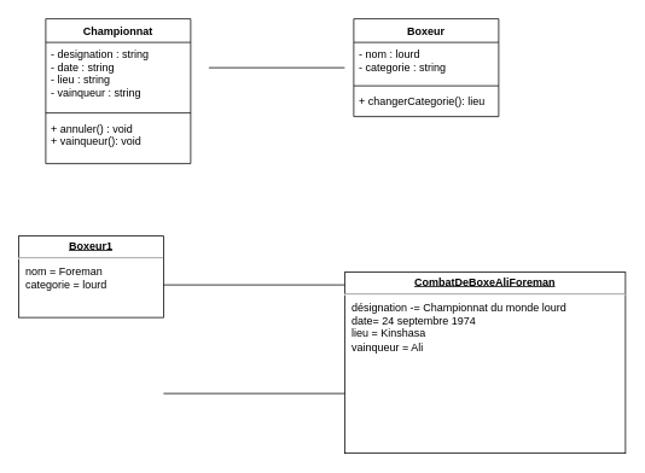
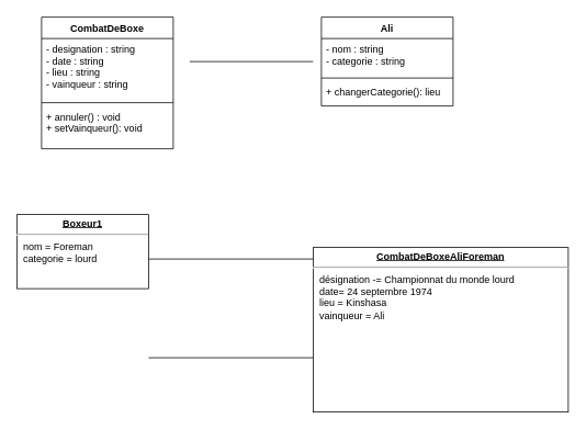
  <mxCell id="0" />
  <mxCell id="1" parent="0" />
- <mxCell id="2" value="Championnat" style="swimlane;fontStyle=1;align=center;verticalAlign=top;childLayout=stackLayout;horizontal=1;startSize=26;horizontalStack=0;resizeParent=1;resizeParentMax=0;resizeLast=0;collapsible=1;marginBottom=0;" vertex="1" parent="1"><mxGeometry x="50" y="20" width="160" height="160" as="geometry" /></mxCell>
+ <mxCell id="2" value="CombatDeBoxe" style="swimlane;fontStyle=1;align=center;verticalAlign=top;childLayout=stackLayout;horizontal=1;startSize=26;horizontalStack=0;resizeParent=1;resizeParentMax=0;resizeLast=0;collapsible=1;marginBottom=0;" vertex="1" parent="1"><mxGeometry x="50" y="20" width="160" height="160" as="geometry" /></mxCell>
  <mxCell id="3" value="- designation : string&#10;- date : string&#10;- lieu : string&#10;- vainqueur : string" style="text;strokeColor=none;fillColor=none;align=left;verticalAlign=top;spacingLeft=4;spacingRight=4;overflow=hidden;rotatable=0;points=[[0,0.5],[1,0.5]];portConstraint=eastwest;" vertex="1" parent="2"><mxGeometry y="26" width="160" height="74" as="geometry" /></mxCell>
  <mxCell id="4" value="" style="line;strokeWidth=1;fillColor=none;align=left;verticalAlign=middle;spacingTop=-1;spacingLeft=3;spacingRight=3;rotatable=0;labelPosition=right;points=[];portConstraint=eastwest;strokeColor=inherit;" vertex="1" parent="2"><mxGeometry y="100" width="160" height="8" as="geometry" /></mxCell>
- <mxCell id="5" value="+ annuler() : void&#10;+ vainqueur(): void" style="text;strokeColor=none;fillColor=none;align=left;verticalAlign=top;spacingLeft=4;spacingRight=4;overflow=hidden;rotatable=0;points=[[0,0.5],[1,0.5]];portConstraint=eastwest;" vertex="1" parent="2"><mxGeometry y="108" width="160" height="52" as="geometry" /></mxCell>
- <mxCell id="6" value="Boxeur" style="swimlane;fontStyle=1;align=center;verticalAlign=top;childLayout=stackLayout;horizontal=1;startSize=26;horizontalStack=0;resizeParent=1;resizeParentMax=0;resizeLast=0;collapsible=1;marginBottom=0;" vertex="1" parent="1"><mxGeometry x="390" y="20" width="160" height="108" as="geometry" /></mxCell>
- <mxCell id="7" value="- nom : lourd&#10;- categorie : string" style="text;strokeColor=none;fillColor=none;align=left;verticalAlign=top;spacingLeft=4;spacingRight=4;overflow=hidden;rotatable=0;points=[[0,0.5],[1,0.5]];portConstraint=eastwest;" vertex="1" parent="6"><mxGeometry y="26" width="160" height="44" as="geometry" /></mxCell>
+ <mxCell id="5" value="+ annuler() : void&#10;+ setVainqueur(): void" style="text;strokeColor=none;fillColor=none;align=left;verticalAlign=top;spacingLeft=4;spacingRight=4;overflow=hidden;rotatable=0;points=[[0,0.5],[1,0.5]];portConstraint=eastwest;" vertex="1" parent="2"><mxGeometry y="108" width="160" height="52" as="geometry" /></mxCell>
+ <mxCell id="6" value="Ali" style="swimlane;fontStyle=1;align=center;verticalAlign=top;childLayout=stackLayout;horizontal=1;startSize=26;horizontalStack=0;resizeParent=1;resizeParentMax=0;resizeLast=0;collapsible=1;marginBottom=0;" vertex="1" parent="1"><mxGeometry x="390" y="20" width="160" height="108" as="geometry" /></mxCell>
+ <mxCell id="7" value="- nom : string&#10;- categorie : string" style="text;strokeColor=none;fillColor=none;align=left;verticalAlign=top;spacingLeft=4;spacingRight=4;overflow=hidden;rotatable=0;points=[[0,0.5],[1,0.5]];portConstraint=eastwest;" vertex="1" parent="6"><mxGeometry y="26" width="160" height="44" as="geometry" /></mxCell>
  <mxCell id="8" value="" style="line;strokeWidth=1;fillColor=none;align=left;verticalAlign=middle;spacingTop=-1;spacingLeft=3;spacingRight=3;rotatable=0;labelPosition=right;points=[];portConstraint=eastwest;strokeColor=inherit;" vertex="1" parent="6"><mxGeometry y="70" width="160" height="8" as="geometry" /></mxCell>
  <mxCell id="9" value="+ changerCategorie(): lieu" style="text;strokeColor=none;fillColor=none;align=left;verticalAlign=top;spacingLeft=4;spacingRight=4;overflow=hidden;rotatable=0;points=[[0,0.5],[1,0.5]];portConstraint=eastwest;" vertex="1" parent="6"><mxGeometry y="78" width="160" height="30" as="geometry" /></mxCell>
  <mxCell id="10" value="" style="line;strokeWidth=1;fillColor=none;align=left;verticalAlign=middle;spacingTop=-1;spacingLeft=3;spacingRight=3;rotatable=0;labelPosition=right;points=[];portConstraint=eastwest;strokeColor=inherit;" vertex="1" parent="1"><mxGeometry x="230" y="70" width="150" height="8" as="geometry" /></mxCell>
  <mxCell id="11" value="&lt;p style=&quot;margin:0px;margin-top:4px;text-align:center;text-decoration:underline;&quot;&gt;&lt;b&gt;Boxeur1&lt;/b&gt;&lt;/p&gt;&lt;hr&gt;&lt;p style=&quot;margin:0px;margin-left:8px;&quot;&gt;nom = Foreman&lt;br&gt;categorie = lourd&lt;/p&gt;" style="verticalAlign=top;align=left;overflow=fill;fontSize=12;fontFamily=Helvetica;html=1;" vertex="1" parent="1"><mxGeometry x="20" y="260" width="160" height="90" as="geometry" /></mxCell>
  <mxCell id="12" value="&lt;p style=&quot;margin:0px;margin-top:4px;text-align:center;text-decoration:underline;&quot;&gt;&lt;b&gt;CombatDeBoxeAliForeman&lt;/b&gt;&lt;/p&gt;&lt;hr&gt;&lt;p style=&quot;margin:0px;margin-left:8px;&quot;&gt;désignation -= Championnat du monde lourd&lt;/p&gt;&lt;p style=&quot;margin:0px;margin-left:8px;&quot;&gt;date= 24 septembre 1974&lt;/p&gt;&lt;p style=&quot;margin:0px;margin-left:8px;&quot;&gt;lieu = Kinshasa&lt;/p&gt;&lt;p style=&quot;margin:0px;margin-left:8px;&quot;&gt;vainqueur = Ali&amp;nbsp;&lt;/p&gt;" style="verticalAlign=top;align=left;overflow=fill;fontSize=12;fontFamily=Helvetica;html=1;" vertex="1" parent="1"><mxGeometry x="380" y="300" width="310" height="200" as="geometry" /></mxCell>
  <mxCell id="13" value="" style="line;strokeWidth=1;fillColor=none;align=left;verticalAlign=middle;spacingTop=-1;spacingLeft=3;spacingRight=3;rotatable=0;labelPosition=right;points=[];portConstraint=eastwest;strokeColor=inherit;" vertex="1" parent="1"><mxGeometry x="180" y="310" width="200" height="8" as="geometry" /></mxCell>
  <mxCell id="14" value="" style="line;strokeWidth=1;fillColor=none;align=left;verticalAlign=middle;spacingTop=-1;spacingLeft=3;spacingRight=3;rotatable=0;labelPosition=right;points=[];portConstraint=eastwest;strokeColor=inherit;" vertex="1" parent="1"><mxGeometry x="180" y="430" width="200" height="8" as="geometry" /></mxCell>
